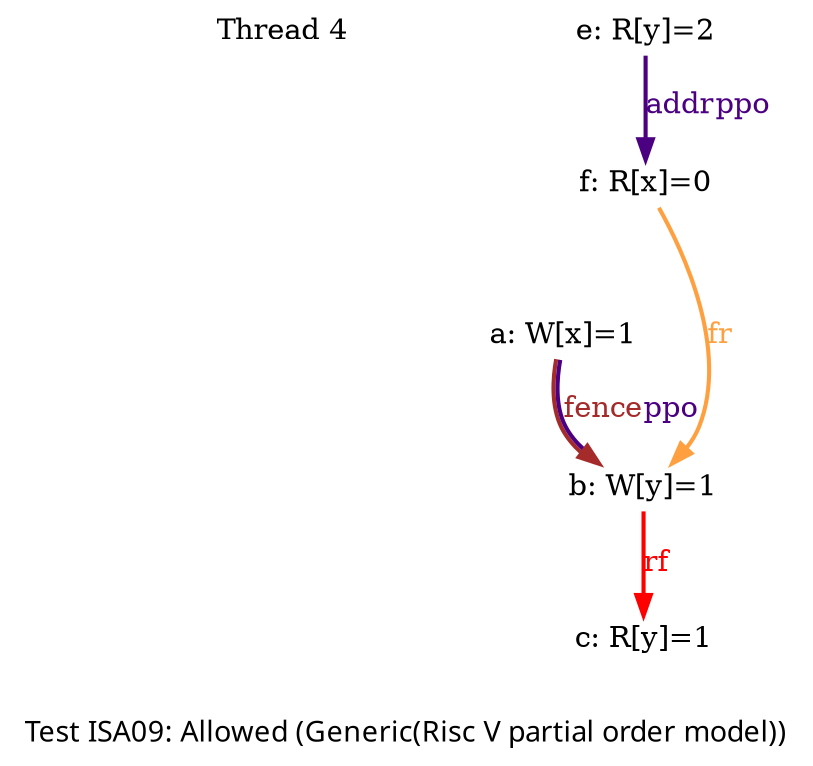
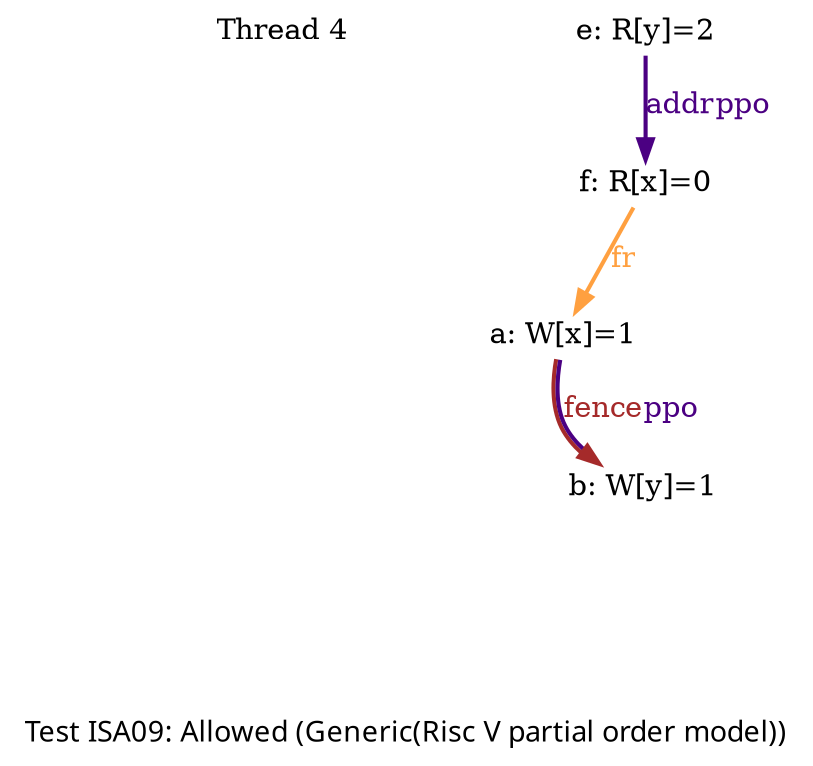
  digraph {
    fontname="SF Pro Display"
    fontsize=14
    label="Test ISA09: Allowed (Generic(Risc V partial order model))"
    splines=spline
    node [fixedsize=false fontsize=14 shape=none]
    edge [arrowsize=1.000000 fontsize=14 penwidth=2.000000]
    n1 [fixedsize=true height=0.281250 label="Thread 4" width=3.250000]
    n2 [height=0.194444 label="a: W[x]=1" width=1.166667]
    n3 [height=0.194444 label="b: W[y]=1" width=1.166667]
-   n4 [height=0.194444 label="c: R[y]=1" width=1.166667]
    n5 [height=0.194444 label="e: R[y]=2" width=1.166667]
    n6 [height=0.194444 label="f: R[x]=0" width=1.166667]
    n2 -> n3 [color="brown:indigo" label=<<font color="brown">fence</font><font color="indigo">ppo</font>>]
-   n3 -> n4 [color=red label=<<font color="red">rf</font>>]
    n5 -> n6 [color=indigo label=<<font color="indigo">addr</font><font color="indigo">ppo</font>>]
-   n6 -> n3 [color="#ffa040" label=<<font color="#ffa040">fr</font>>]
+   n6 -> n2 [color="#ffa040" label=<<font color="#ffa040">fr</font>>]
  }
